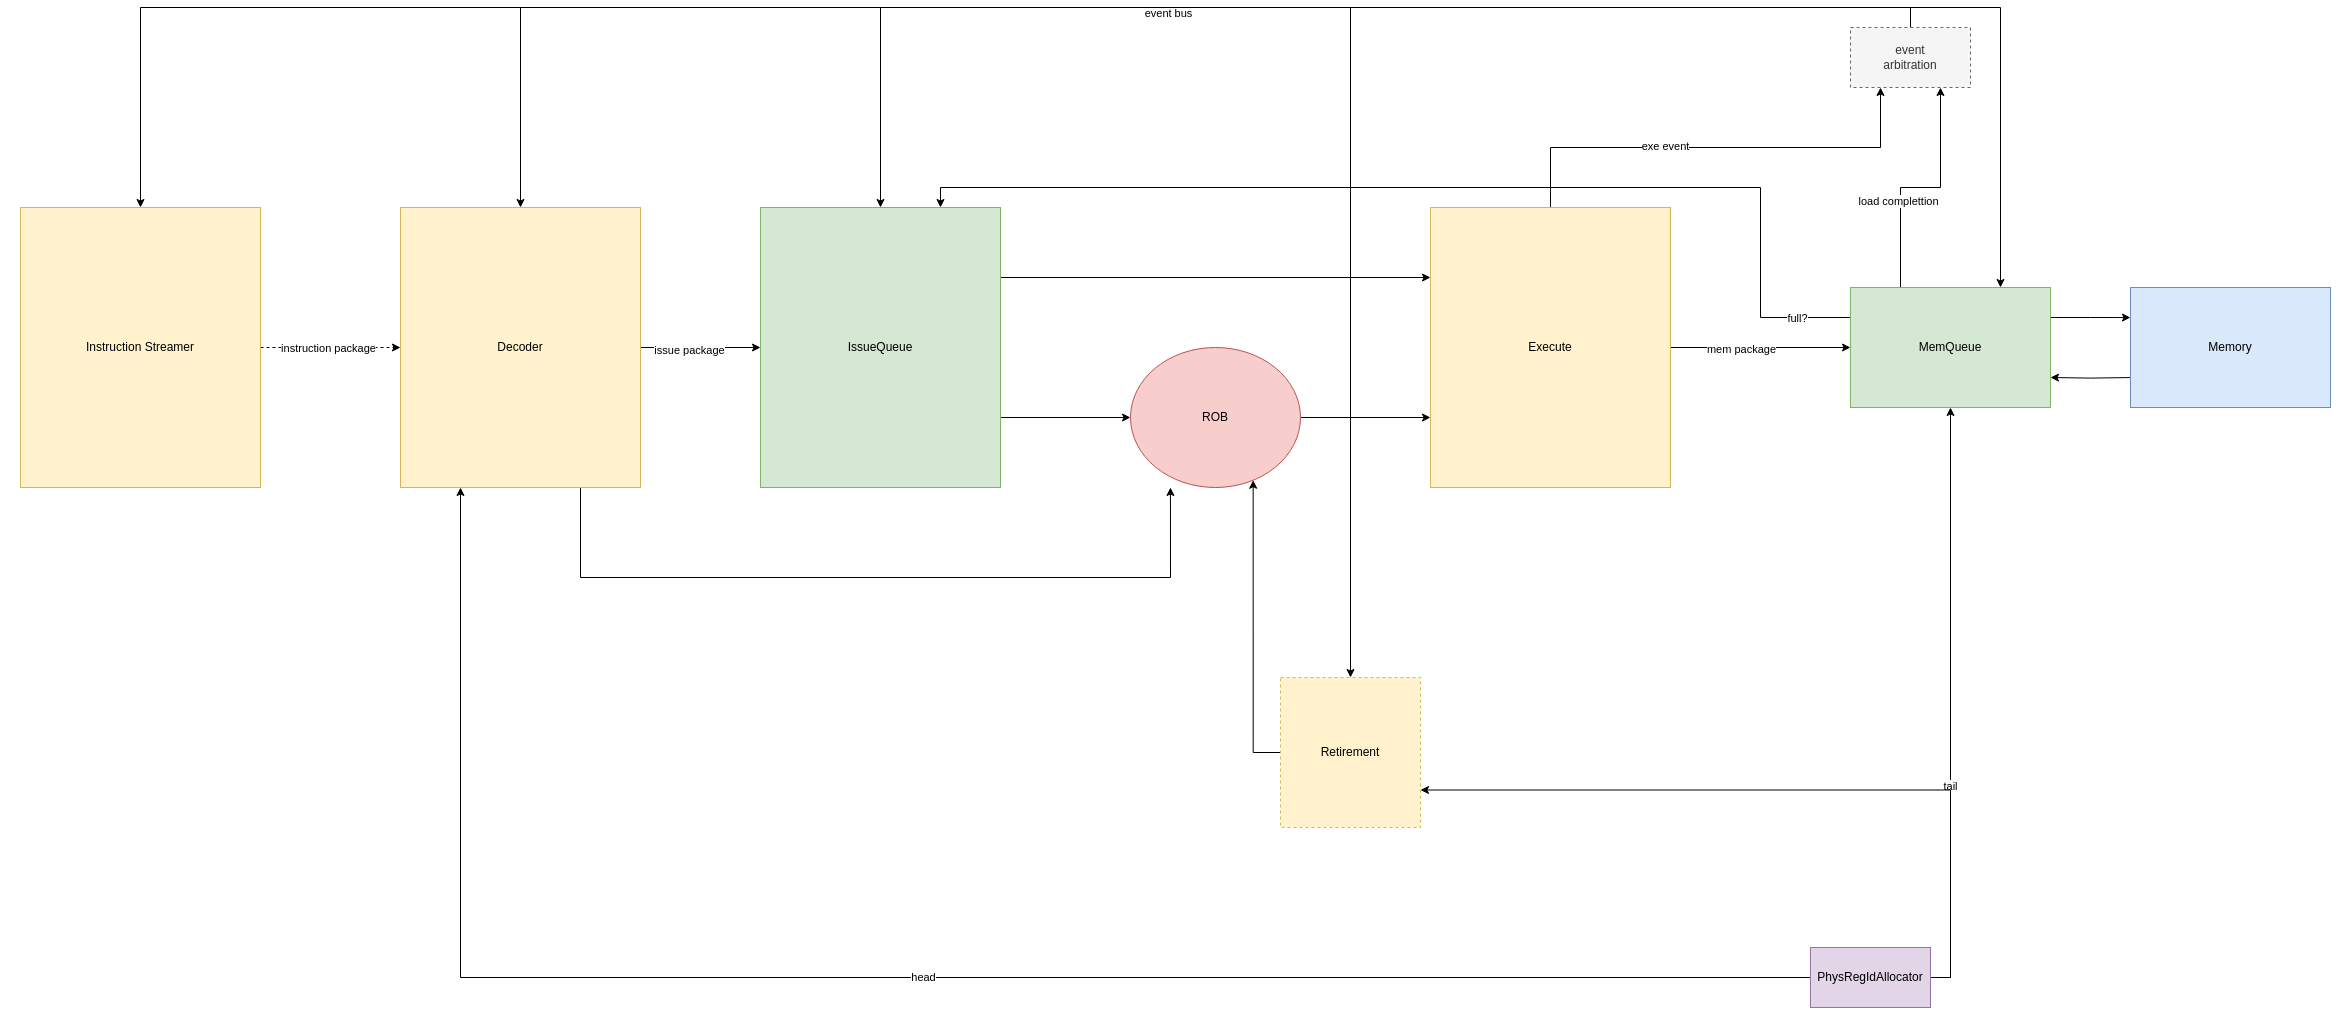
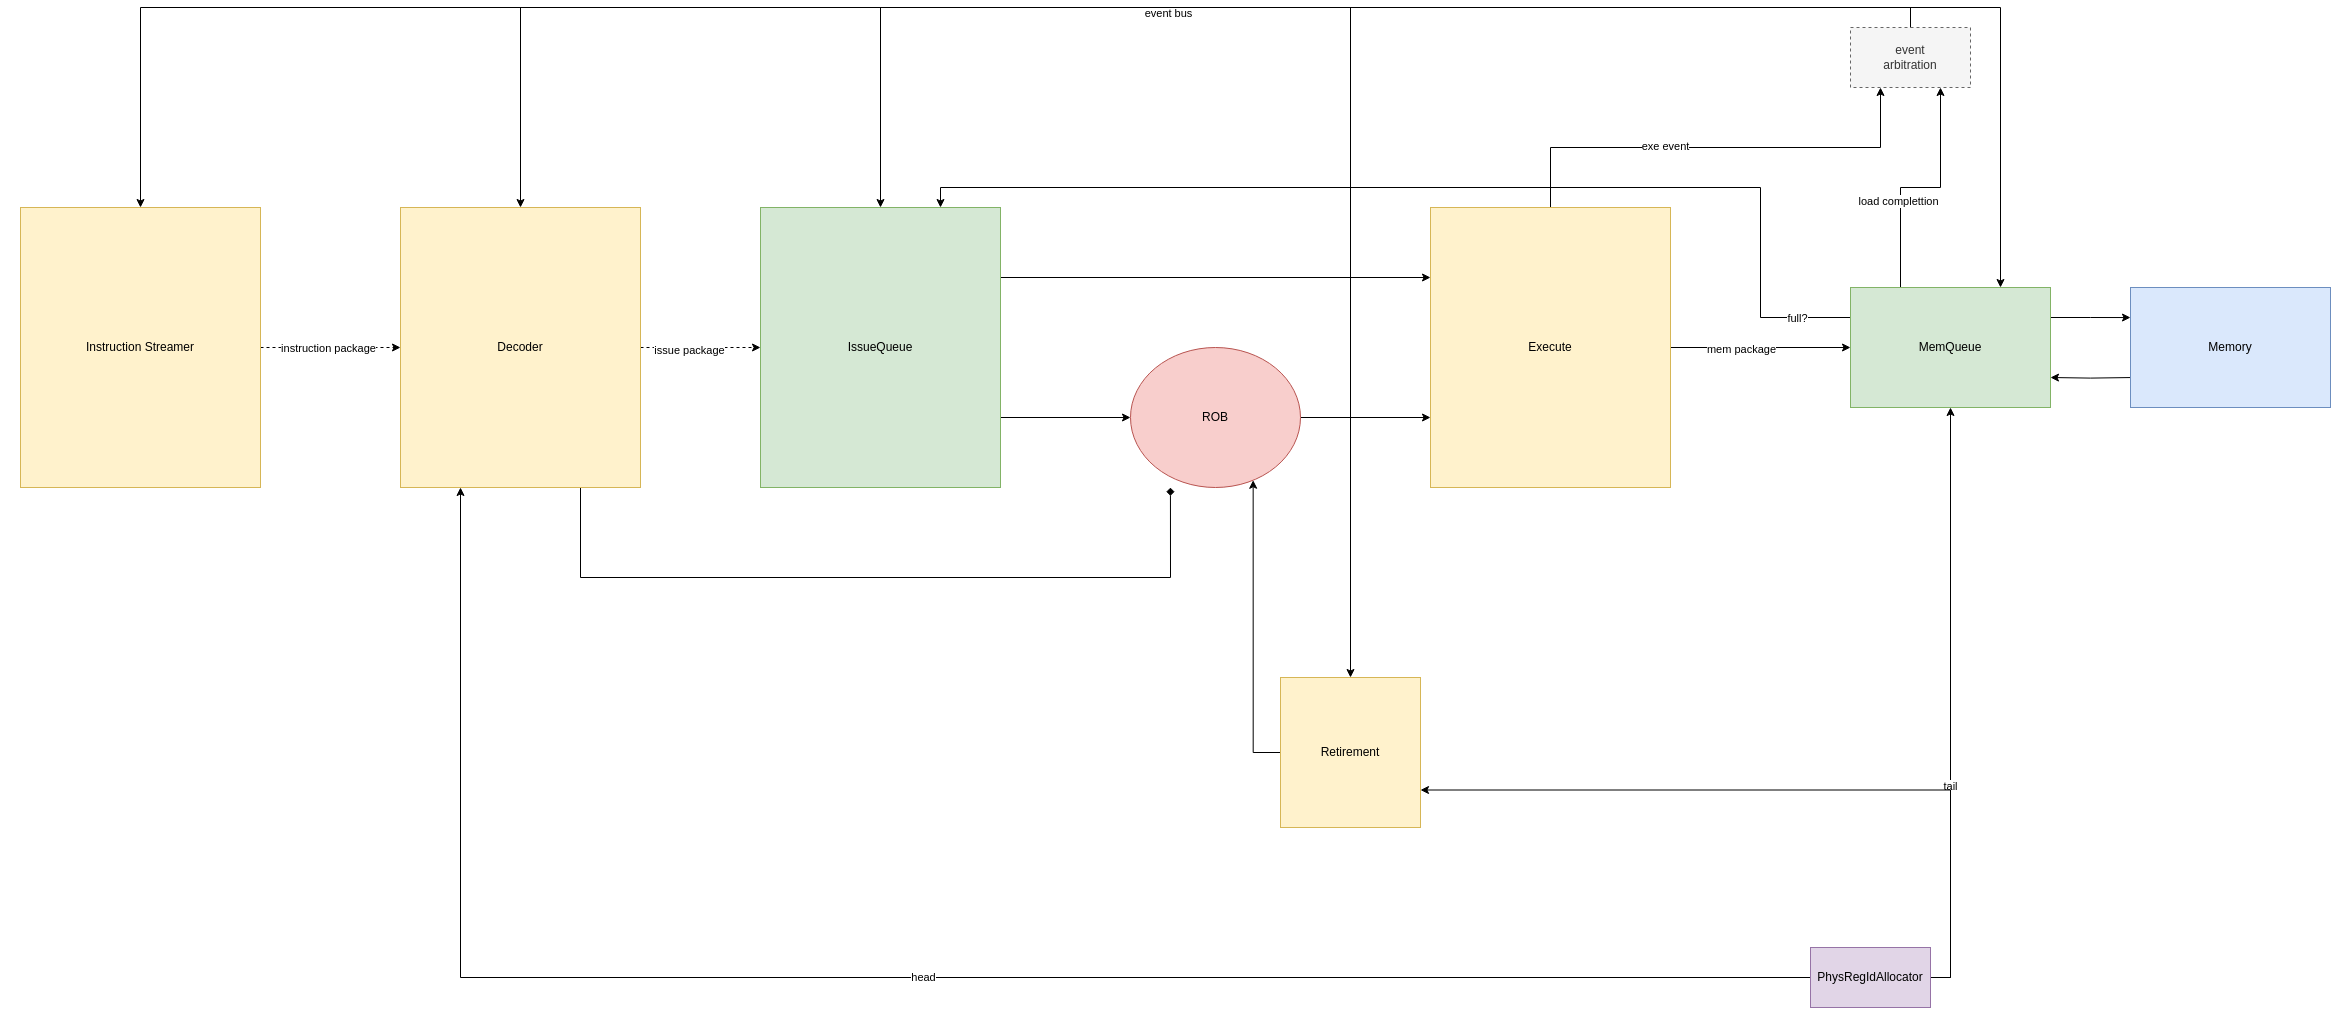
  <mxCell id="0" />
  <mxCell id="1" parent="0" />
  <mxCell id="2" style="edgeStyle=orthogonalEdgeStyle;rounded=0;orthogonalLoop=1;jettySize=auto;html=1;exitX=0.25;exitY=0;exitDx=0;exitDy=0;entryX=0.75;entryY=1;entryDx=0;entryDy=0;" edge="1" parent="1" source="8" target="26"><mxGeometry relative="1" as="geometry" /></mxCell>
  <mxCell id="3" value="load complettion" style="edgeLabel;html=1;align=center;verticalAlign=middle;resizable=0;points=[];" vertex="1" connectable="0" parent="2"><mxGeometry x="-0.271" y="3" relative="1" as="geometry"><mxPoint as="offset" /></mxGeometry></mxCell>
  <mxCell id="4" style="edgeStyle=orthogonalEdgeStyle;rounded=0;orthogonalLoop=1;jettySize=auto;html=1;exitX=1;exitY=0.25;exitDx=0;exitDy=0;" edge="1" parent="1" source="8"><mxGeometry relative="1" as="geometry"><mxPoint x="2130" y="310.061" as="targetPoint" /></mxGeometry></mxCell>
  <mxCell id="5" style="edgeStyle=orthogonalEdgeStyle;rounded=0;orthogonalLoop=1;jettySize=auto;html=1;exitX=1;exitY=0.75;exitDx=0;exitDy=0;entryX=1;entryY=0.75;entryDx=0;entryDy=0;" edge="1" parent="1" target="8"><mxGeometry relative="1" as="geometry"><mxPoint x="2130" y="370.061" as="sourcePoint" /></mxGeometry></mxCell>
  <mxCell id="6" style="edgeStyle=orthogonalEdgeStyle;rounded=0;orthogonalLoop=1;jettySize=auto;html=1;exitX=0;exitY=0.25;exitDx=0;exitDy=0;entryX=0.75;entryY=0;entryDx=0;entryDy=0;" edge="1" parent="1" source="8" target="35"><mxGeometry relative="1" as="geometry"><Array as="points"><mxPoint x="1760" y="310" /><mxPoint x="1760" y="180" /><mxPoint x="940" y="180" /></Array></mxGeometry></mxCell>
  <mxCell id="7" value="full?" style="edgeLabel;html=1;align=center;verticalAlign=middle;resizable=0;points=[];" vertex="1" connectable="0" parent="6"><mxGeometry x="-0.899" y="-6" relative="1" as="geometry"><mxPoint y="6" as="offset" /></mxGeometry></mxCell>
  <mxCell id="8" value="MemQueue" style="rounded=0;whiteSpace=wrap;html=1;fillColor=#d5e8d4;strokeColor=#82b366;" vertex="1" parent="1"><mxGeometry x="1850" y="280" width="200" height="120" as="geometry" /></mxCell>
  <mxCell id="9" style="edgeStyle=orthogonalEdgeStyle;rounded=0;orthogonalLoop=1;jettySize=auto;html=1;exitX=1;exitY=0.5;exitDx=0;exitDy=0;entryX=0.5;entryY=1;entryDx=0;entryDy=0;" edge="1" parent="1" source="14" target="8"><mxGeometry relative="1" as="geometry" /></mxCell>
  <mxCell id="10" value="tail" style="edgeLabel;html=1;align=center;verticalAlign=middle;resizable=0;points=[];" vertex="1" connectable="0" parent="9"><mxGeometry x="-0.281" y="1" relative="1" as="geometry"><mxPoint as="offset" /></mxGeometry></mxCell>
  <mxCell id="11" style="edgeStyle=orthogonalEdgeStyle;rounded=0;orthogonalLoop=1;jettySize=auto;html=1;exitX=0;exitY=0.5;exitDx=0;exitDy=0;entryX=0.25;entryY=1;entryDx=0;entryDy=0;" edge="1" parent="1" source="14" target="30"><mxGeometry relative="1" as="geometry" /></mxCell>
  <mxCell id="12" value="head" style="edgeLabel;html=1;align=center;verticalAlign=middle;resizable=0;points=[];" vertex="1" connectable="0" parent="11"><mxGeometry x="-0.035" y="-1" relative="1" as="geometry"><mxPoint as="offset" /></mxGeometry></mxCell>
  <mxCell id="13" style="edgeStyle=orthogonalEdgeStyle;rounded=0;orthogonalLoop=1;jettySize=auto;html=1;exitX=1;exitY=0.5;exitDx=0;exitDy=0;entryX=1;entryY=0.75;entryDx=0;entryDy=0;" edge="1" parent="1" source="14" target="32"><mxGeometry relative="1" as="geometry" /></mxCell>
  <mxCell id="14" value="PhysRegIdAllocator" style="rounded=0;whiteSpace=wrap;html=1;fillColor=#e1d5e7;strokeColor=#9673a6;" vertex="1" parent="1"><mxGeometry x="1810" y="940" width="120" height="60" as="geometry" /></mxCell>
  <mxCell id="15" style="edgeStyle=orthogonalEdgeStyle;rounded=0;orthogonalLoop=1;jettySize=auto;html=1;exitX=1;exitY=0.5;exitDx=0;exitDy=0;entryX=0;entryY=0.5;entryDx=0;entryDy=0;" edge="1" parent="1" source="19" target="8"><mxGeometry relative="1" as="geometry" /></mxCell>
  <mxCell id="16" value="mem package" style="edgeLabel;html=1;align=center;verticalAlign=middle;resizable=0;points=[];" vertex="1" connectable="0" parent="15"><mxGeometry x="-0.227" y="-1" relative="1" as="geometry"><mxPoint as="offset" /></mxGeometry></mxCell>
  <mxCell id="17" style="edgeStyle=orthogonalEdgeStyle;rounded=0;orthogonalLoop=1;jettySize=auto;html=1;exitX=0.5;exitY=0;exitDx=0;exitDy=0;entryX=0.25;entryY=1;entryDx=0;entryDy=0;" edge="1" parent="1" source="19" target="26"><mxGeometry relative="1" as="geometry"><mxPoint x="1650" y="90" as="targetPoint" /></mxGeometry></mxCell>
  <mxCell id="18" value="exe event" style="edgeLabel;html=1;align=center;verticalAlign=middle;resizable=0;points=[];" vertex="1" connectable="0" parent="17"><mxGeometry x="-0.225" y="2" relative="1" as="geometry"><mxPoint as="offset" /></mxGeometry></mxCell>
  <mxCell id="19" value="Execute" style="rounded=0;whiteSpace=wrap;html=1;fillColor=#fff2cc;strokeColor=#d6b656;" vertex="1" parent="1"><mxGeometry x="1430" y="200" width="240" height="280" as="geometry" /></mxCell>
  <mxCell id="20" style="edgeStyle=orthogonalEdgeStyle;rounded=0;orthogonalLoop=1;jettySize=auto;html=1;exitX=0.5;exitY=0;exitDx=0;exitDy=0;entryX=0.75;entryY=0;entryDx=0;entryDy=0;" edge="1" parent="1" source="26" target="8"><mxGeometry relative="1" as="geometry" /></mxCell>
  <mxCell id="21" style="edgeStyle=orthogonalEdgeStyle;rounded=0;orthogonalLoop=1;jettySize=auto;html=1;exitX=0.5;exitY=0;exitDx=0;exitDy=0;entryX=0.5;entryY=0;entryDx=0;entryDy=0;" edge="1" parent="1" source="26" target="30"><mxGeometry relative="1" as="geometry" /></mxCell>
  <mxCell id="22" style="edgeStyle=orthogonalEdgeStyle;rounded=0;orthogonalLoop=1;jettySize=auto;html=1;exitX=0.5;exitY=0;exitDx=0;exitDy=0;entryX=0.5;entryY=0;entryDx=0;entryDy=0;" edge="1" parent="1" source="26" target="35"><mxGeometry relative="1" as="geometry" /></mxCell>
  <mxCell id="23" value="event bus" style="edgeLabel;html=1;align=center;verticalAlign=middle;resizable=0;points=[];" vertex="1" connectable="0" parent="22"><mxGeometry x="0.22" y="5" relative="1" as="geometry"><mxPoint as="offset" /></mxGeometry></mxCell>
  <mxCell id="24" style="edgeStyle=orthogonalEdgeStyle;rounded=0;orthogonalLoop=1;jettySize=auto;html=1;exitX=0.5;exitY=0;exitDx=0;exitDy=0;entryX=0.5;entryY=0;entryDx=0;entryDy=0;" edge="1" parent="1" source="26" target="32"><mxGeometry relative="1" as="geometry" /></mxCell>
  <mxCell id="25" style="edgeStyle=orthogonalEdgeStyle;rounded=0;orthogonalLoop=1;jettySize=auto;html=1;exitX=0.5;exitY=0;exitDx=0;exitDy=0;entryX=0.5;entryY=0;entryDx=0;entryDy=0;" edge="1" parent="1" source="26" target="41"><mxGeometry relative="1" as="geometry" /></mxCell>
  <mxCell id="26" value="event&lt;br&gt;arbitration" style="rounded=0;whiteSpace=wrap;html=1;fillColor=#f5f5f5;fontColor=#333333;strokeColor=#666666;dashed=1;" vertex="1" parent="1"><mxGeometry x="1850" y="20" width="120" height="60" as="geometry" /></mxCell>
- <mxCell id="27" style="edgeStyle=orthogonalEdgeStyle;rounded=0;orthogonalLoop=1;jettySize=auto;html=1;exitX=1;exitY=0.5;exitDx=0;exitDy=0;entryX=0;entryY=0.5;entryDx=0;entryDy=0;" edge="1" parent="1" source="30" target="35"><mxGeometry relative="1" as="geometry" /></mxCell>
+ <mxCell id="27" style="edgeStyle=orthogonalEdgeStyle;rounded=0;orthogonalLoop=1;jettySize=auto;html=1;exitX=1;exitY=0.5;exitDx=0;exitDy=0;entryX=0;entryY=0.5;entryDx=0;entryDy=0;dashed=1;" edge="1" parent="1" source="30" target="35"><mxGeometry relative="1" as="geometry" /></mxCell>
  <mxCell id="28" value="issue package" style="edgeLabel;html=1;align=center;verticalAlign=middle;resizable=0;points=[];" vertex="1" connectable="0" parent="27"><mxGeometry x="-0.197" y="-2" relative="1" as="geometry"><mxPoint as="offset" /></mxGeometry></mxCell>
- <mxCell id="29" style="edgeStyle=orthogonalEdgeStyle;rounded=0;orthogonalLoop=1;jettySize=auto;html=1;exitX=0.75;exitY=1;exitDx=0;exitDy=0;entryX=0.235;entryY=1;entryDx=0;entryDy=0;entryPerimeter=0;" edge="1" parent="1" source="30" target="37"><mxGeometry relative="1" as="geometry"><Array as="points"><mxPoint x="580" y="570" /><mxPoint x="1170" y="570" /><mxPoint x="1170" y="480" /></Array></mxGeometry></mxCell>
+ <mxCell id="29" style="edgeStyle=orthogonalEdgeStyle;rounded=0;orthogonalLoop=1;jettySize=auto;html=1;exitX=0.75;exitY=1;exitDx=0;exitDy=0;entryX=0.235;entryY=1;entryDx=0;entryDy=0;entryPerimeter=0;endArrow=diamond;" edge="1" parent="1" source="30" target="37"><mxGeometry relative="1" as="geometry"><Array as="points"><mxPoint x="580" y="570" /><mxPoint x="1170" y="570" /><mxPoint x="1170" y="480" /></Array></mxGeometry></mxCell>
  <mxCell id="30" value="Decoder" style="rounded=0;whiteSpace=wrap;html=1;fillColor=#fff2cc;strokeColor=#d6b656;" vertex="1" parent="1"><mxGeometry x="400" y="200" width="240" height="280" as="geometry" /></mxCell>
  <mxCell id="31" style="edgeStyle=orthogonalEdgeStyle;rounded=0;orthogonalLoop=1;jettySize=auto;html=1;exitX=0;exitY=0.5;exitDx=0;exitDy=0;entryX=0.75;entryY=1;entryDx=0;entryDy=0;" edge="1" parent="1" source="32" target="37"><mxGeometry relative="1" as="geometry" /></mxCell>
- <mxCell id="32" value="Retirement" style="rounded=0;whiteSpace=wrap;html=1;fillColor=#fff2cc;strokeColor=#d6b656;dashed=1;" vertex="1" parent="1"><mxGeometry x="1280" y="670" width="140" height="150" as="geometry" /></mxCell>
+ <mxCell id="32" value="Retirement" style="rounded=0;whiteSpace=wrap;html=1;fillColor=#fff2cc;strokeColor=#d6b656;" vertex="1" parent="1"><mxGeometry x="1280" y="670" width="140" height="150" as="geometry" /></mxCell>
  <mxCell id="33" style="edgeStyle=orthogonalEdgeStyle;rounded=0;orthogonalLoop=1;jettySize=auto;html=1;exitX=1;exitY=0.75;exitDx=0;exitDy=0;entryX=0;entryY=0.5;entryDx=0;entryDy=0;" edge="1" parent="1" source="35" target="37"><mxGeometry relative="1" as="geometry" /></mxCell>
  <mxCell id="34" style="edgeStyle=orthogonalEdgeStyle;rounded=0;orthogonalLoop=1;jettySize=auto;html=1;exitX=1;exitY=0.25;exitDx=0;exitDy=0;entryX=0;entryY=0.25;entryDx=0;entryDy=0;" edge="1" parent="1" source="35" target="19"><mxGeometry relative="1" as="geometry" /></mxCell>
  <mxCell id="35" value="IssueQueue" style="rounded=0;whiteSpace=wrap;html=1;fillColor=#d5e8d4;strokeColor=#82b366;" vertex="1" parent="1"><mxGeometry x="760" y="200" width="240" height="280" as="geometry" /></mxCell>
  <mxCell id="36" style="edgeStyle=orthogonalEdgeStyle;rounded=0;orthogonalLoop=1;jettySize=auto;html=1;exitX=1;exitY=0.5;exitDx=0;exitDy=0;entryX=0;entryY=0.75;entryDx=0;entryDy=0;" edge="1" parent="1" source="37" target="19"><mxGeometry relative="1" as="geometry" /></mxCell>
  <mxCell id="37" value="ROB" style="ellipse;whiteSpace=wrap;html=1;fillColor=#f8cecc;strokeColor=#b85450;" vertex="1" parent="1"><mxGeometry x="1130" y="340" width="170" height="140" as="geometry" /></mxCell>
  <mxCell id="38" value="Memory" style="rounded=0;whiteSpace=wrap;html=1;fillColor=#dae8fc;strokeColor=#6c8ebf;" vertex="1" parent="1"><mxGeometry x="2130" y="280" width="200" height="120" as="geometry" /></mxCell>
  <mxCell id="39" style="edgeStyle=orthogonalEdgeStyle;rounded=0;orthogonalLoop=1;jettySize=auto;html=1;exitX=1;exitY=0.5;exitDx=0;exitDy=0;entryX=0;entryY=0.5;entryDx=0;entryDy=0;dashed=1;" edge="1" parent="1" source="41" target="30"><mxGeometry relative="1" as="geometry" /></mxCell>
  <mxCell id="40" value="instruction package" style="edgeLabel;html=1;align=center;verticalAlign=middle;resizable=0;points=[];" vertex="1" connectable="0" parent="39"><mxGeometry x="-0.301" relative="1" as="geometry"><mxPoint x="18" as="offset" /></mxGeometry></mxCell>
  <mxCell id="41" value="Instruction Streamer" style="rounded=0;whiteSpace=wrap;html=1;fillColor=#fff2cc;strokeColor=#d6b656;" vertex="1" parent="1"><mxGeometry x="20" y="200" width="240" height="280" as="geometry" /></mxCell>
